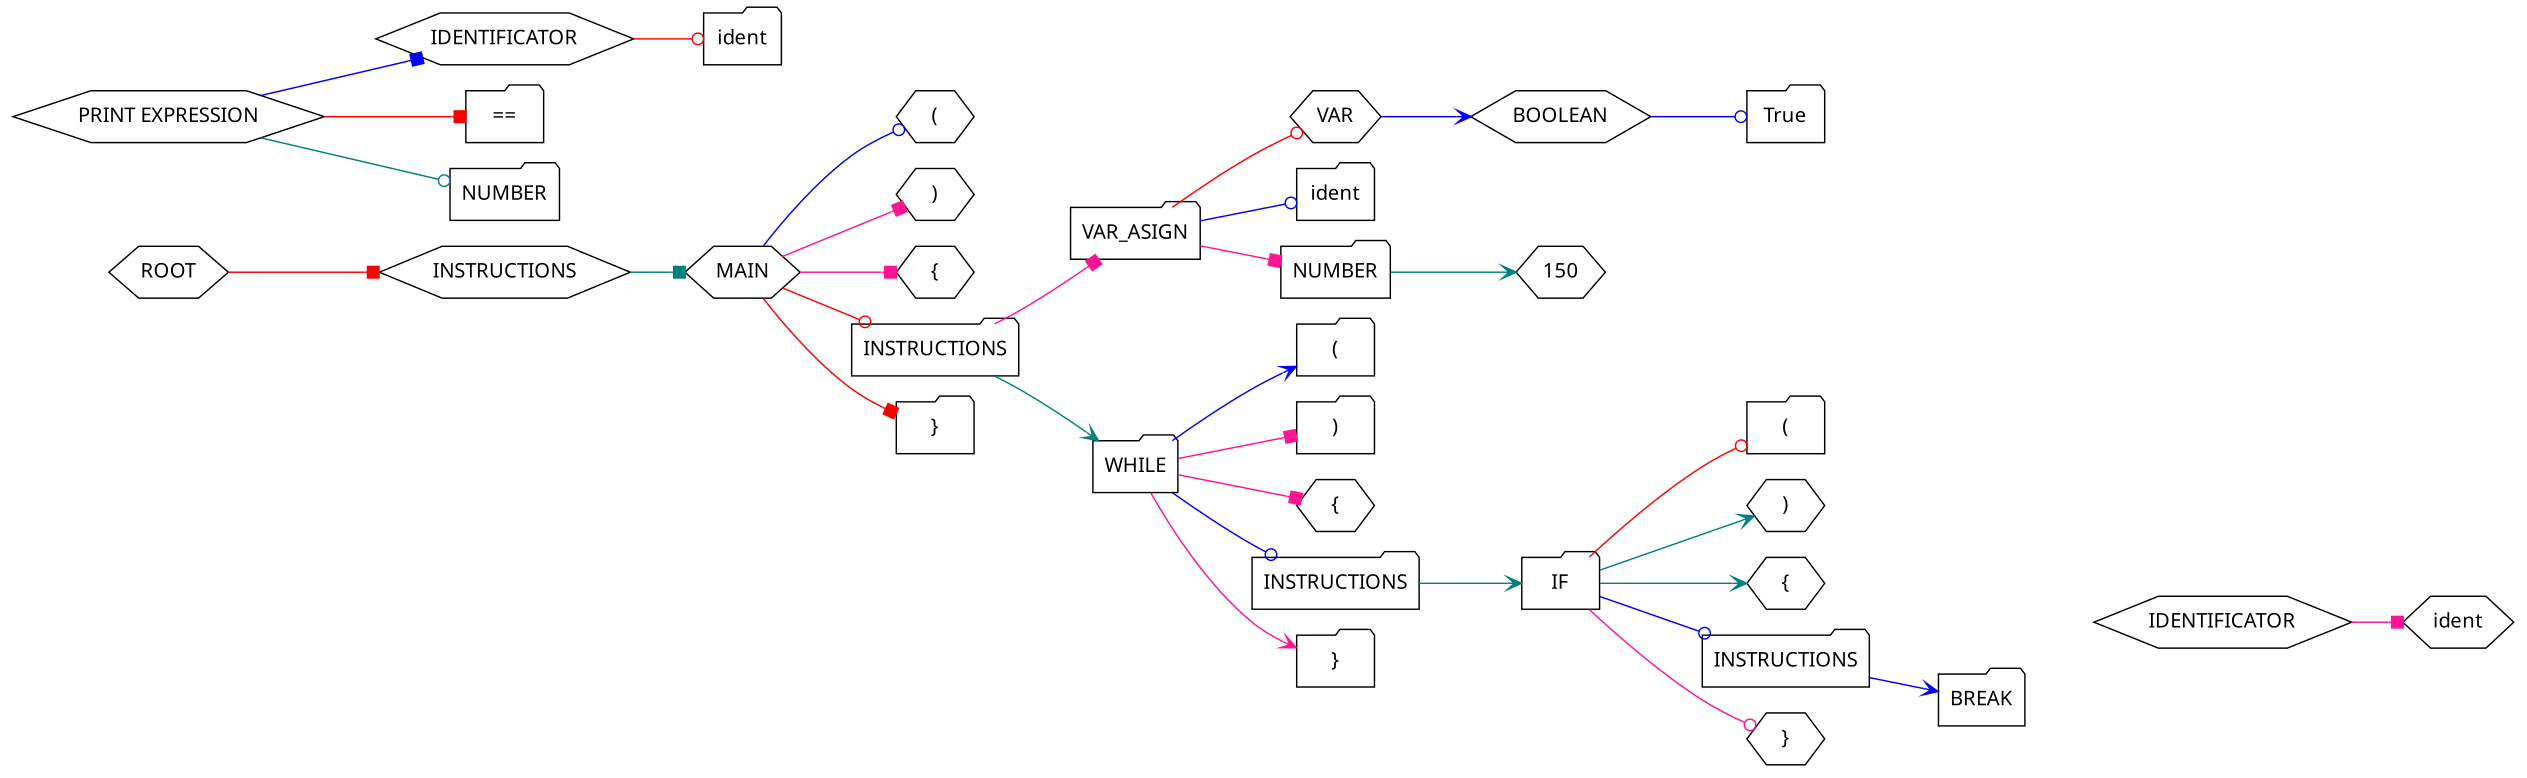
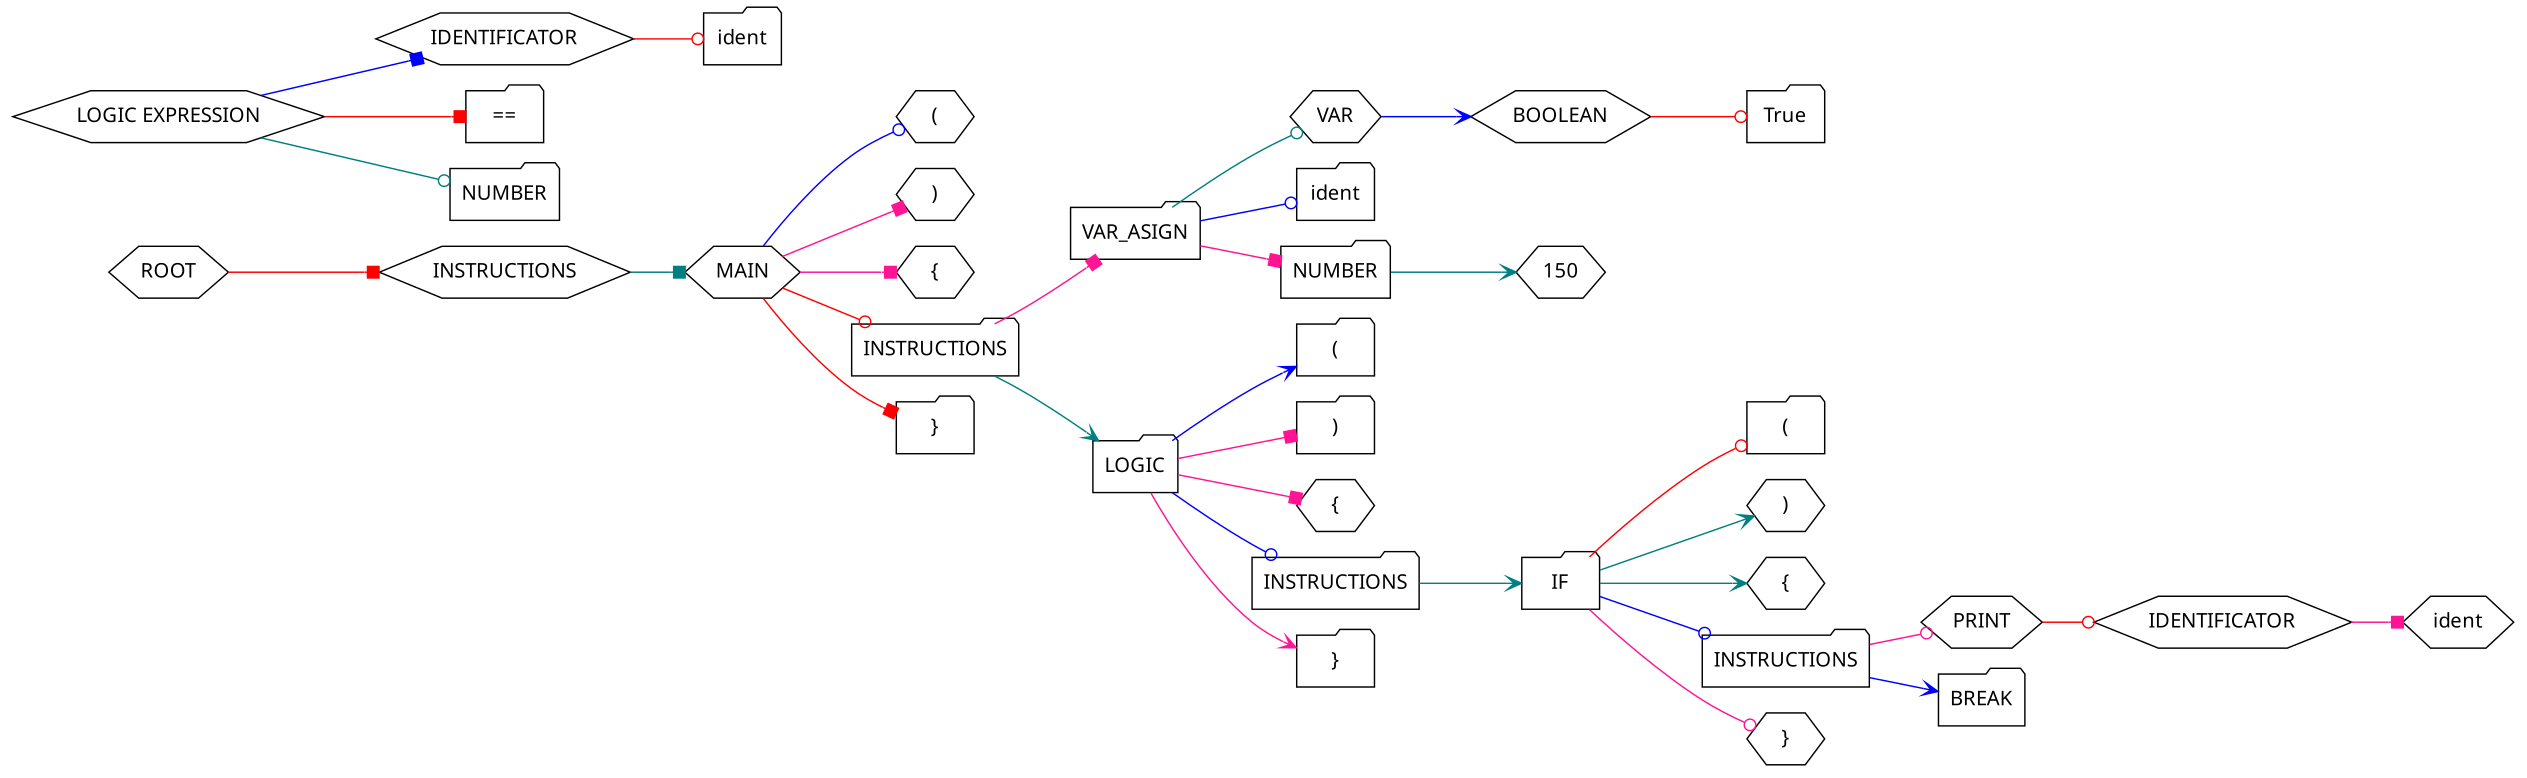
  digraph {
    fontname="Noto Sans"
    rankdir=LR
    node [fontname="Noto Sans" shape=hexagon]
    edge [arrowhead=odot color=deeppink fontname="Noto Sans"]
    n1 [label=ROOT]
    n2 [label=INSTRUCTIONS]
    n3 [label=MAIN]
    n4 [label="("]
    n5 [label=")"]
    n6 [label="{"]
    n7 [label=INSTRUCTIONS shape=folder]
    n8 [label="}" shape=folder]
    n9 [label=VAR_ASIGN shape=folder]
-   n10 [label=WHILE shape=folder]
+   n10 [label=LOGIC shape=folder]
    n11 [label=VAR]
    n12 [label=ident shape=folder]
    n13 [label=NUMBER shape=folder]
    n14 [label="(" shape=folder]
    n15 [label=")" shape=folder]
    n16 [label="{"]
    n17 [label=INSTRUCTIONS shape=folder]
    n18 [label="}" shape=folder]
    n19 [label=BOOLEAN]
    n20 [label=150]
    n21 [label=True shape=folder]
    n22 [label=IF shape=folder]
    n23 [label="(" shape=folder]
    n24 [label=")"]
    n25 [label="{"]
    n26 [label=INSTRUCTIONS shape=folder]
    n27 [label="}"]
-   n28 [label="PRINT EXPRESSION"]
+   n28 [label="LOGIC EXPRESSION"]
    n29 [label=IDENTIFICATOR]
    n30 [label="==" shape=folder]
    n31 [label=NUMBER shape=folder]
+   n32 [label=PRINT]
    n33 [label=BREAK shape=folder]
    n34 [label=ident shape=folder]
    n35 [label=IDENTIFICATOR]
    n36 [label=ident]
    n1 -> n2 [arrowhead=box color=red]
    n2 -> n3 [arrowhead=box color=teal]
    n3 -> n4 [color=blue]
    n3 -> n5 [arrowhead=box]
    n3 -> n6 [arrowhead=box]
    n3 -> n7 [color=red]
    n3 -> n8 [arrowhead=box color=red]
    n7 -> n9 [arrowhead=box]
    n7 -> n10 [arrowhead=vee color=teal]
-   n9 -> n11 [color=red]
+   n9 -> n11 [color=teal]
    n9 -> n12 [color=blue]
    n9 -> n13 [arrowhead=box]
    n10 -> n14 [arrowhead=vee color=blue]
    n10 -> n15 [arrowhead=box]
    n10 -> n16 [arrowhead=box]
    n10 -> n17 [color=blue]
    n10 -> n18 [arrowhead=vee]
    n11 -> n19 [arrowhead=vee color=blue]
    n13 -> n20 [arrowhead=vee color=teal]
    n17 -> n22 [arrowhead=vee color=teal]
-   n19 -> n21 [color=blue]
+   n19 -> n21 [color=red]
    n22 -> n23 [color=red]
    n22 -> n24 [arrowhead=vee color=teal]
    n22 -> n25 [arrowhead=vee color=teal]
    n22 -> n26 [color=blue]
    n22 -> n27
+   n26 -> n32
    n26 -> n33 [arrowhead=vee color=blue]
    n28 -> n29 [arrowhead=box color=blue]
    n28 -> n30 [arrowhead=box color=red]
    n28 -> n31 [color=teal]
    n29 -> n34 [color=red]
+   n32 -> n35 [color=red]
    n35 -> n36 [arrowhead=box]
  }
